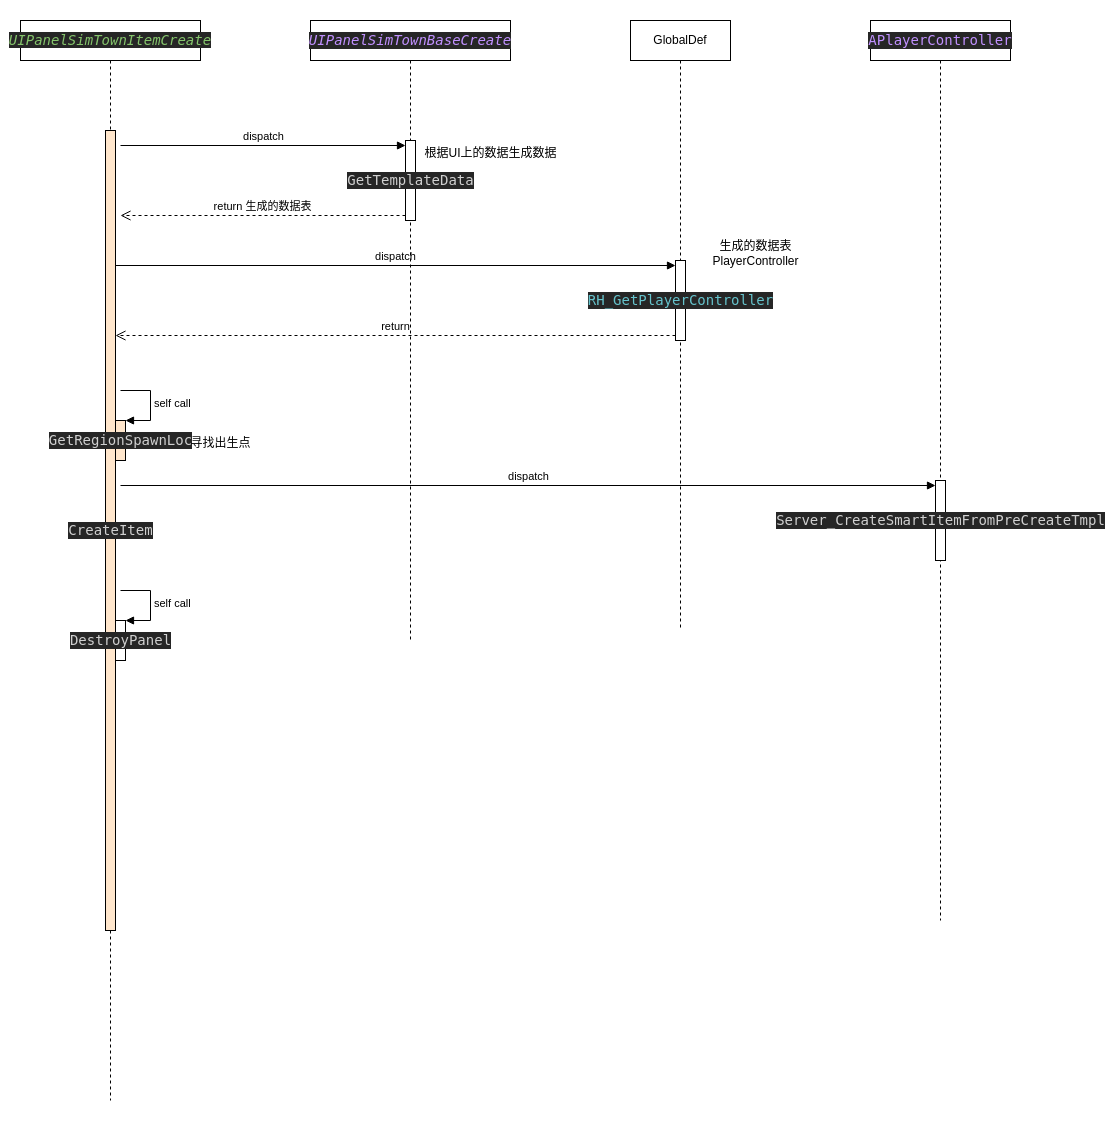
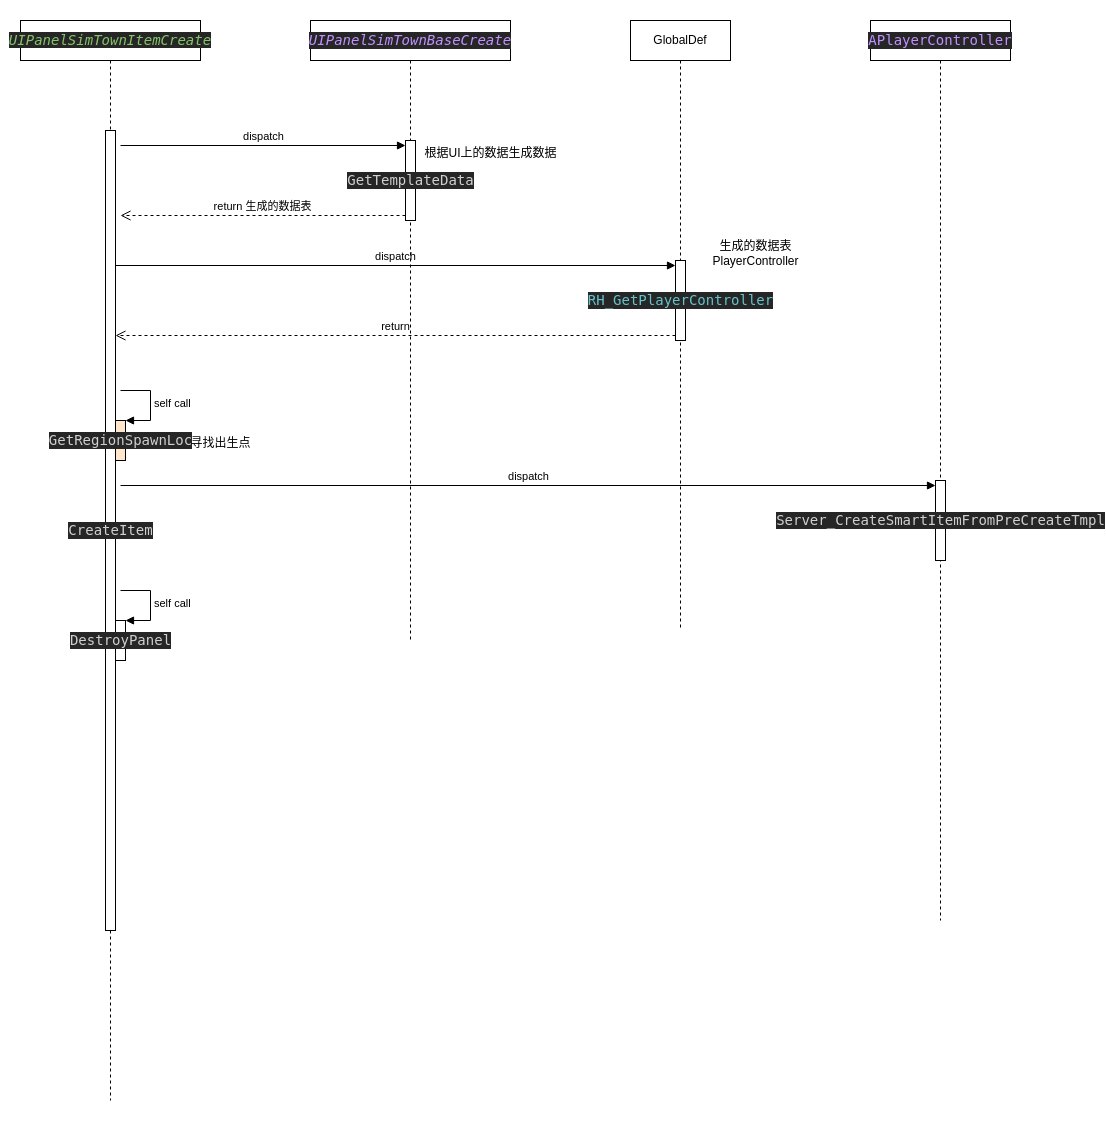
  <mxCell id="0" />
  <mxCell id="1" parent="0" />
  <mxCell id="2" value="&lt;span style=&quot;color: rgb(133, 196, 108); font-style: italic; font-family: &amp;quot;JetBrains Mono&amp;quot;, monospace; font-size: 10.5pt; background-color: rgb(38, 38, 38);&quot;&gt;UIPanelSimTownItemCreate&lt;/span&gt;" style="shape=umlLifeline;perimeter=lifelinePerimeter;whiteSpace=wrap;html=1;container=1;dropTarget=0;collapsible=0;recursiveResize=0;outlineConnect=0;portConstraint=eastwest;newEdgeStyle={&quot;curved&quot;:0,&quot;rounded&quot;:0};" vertex="1" parent="1"><mxGeometry x="20" y="20" width="180" height="1080" as="geometry" /></mxCell>
- <mxCell id="3" value="&lt;div style=&quot;background-color:#262626;color:#d0d0d0&quot;&gt;&lt;pre style=&quot;font-family:'JetBrains Mono',monospace;font-size:10.5pt;&quot;&gt;CreateItem&lt;/pre&gt;&lt;/div&gt;" style="html=1;points=[[0,0,0,0,5],[0,1,0,0,-5],[1,0,0,0,5],[1,1,0,0,-5]];perimeter=orthogonalPerimeter;outlineConnect=0;targetShapes=umlLifeline;portConstraint=eastwest;newEdgeStyle={&quot;curved&quot;:0,&quot;rounded&quot;:0};fillColor=#ffe6cc;" vertex="1" parent="2"><mxGeometry x="85" y="110" width="10" height="800" as="geometry" /></mxCell>
+ <mxCell id="3" value="&lt;div style=&quot;background-color:#262626;color:#d0d0d0&quot;&gt;&lt;pre style=&quot;font-family:'JetBrains Mono',monospace;font-size:10.5pt;&quot;&gt;CreateItem&lt;/pre&gt;&lt;/div&gt;" style="html=1;points=[[0,0,0,0,5],[0,1,0,0,-5],[1,0,0,0,5],[1,1,0,0,-5]];perimeter=orthogonalPerimeter;outlineConnect=0;targetShapes=umlLifeline;portConstraint=eastwest;newEdgeStyle={&quot;curved&quot;:0,&quot;rounded&quot;:0};" vertex="1" parent="2"><mxGeometry x="85" y="110" width="10" height="800" as="geometry" /></mxCell>
  <mxCell id="4" value="dispatch" style="html=1;verticalAlign=bottom;endArrow=block;curved=0;rounded=0;entryX=0;entryY=0;entryDx=0;entryDy=5;" edge="1" target="14" parent="2"><mxGeometry relative="1" as="geometry"><mxPoint x="100" y="125" as="sourcePoint" /></mxGeometry></mxCell>
  <mxCell id="5" value="return 生成的数据表" style="html=1;verticalAlign=bottom;endArrow=open;dashed=1;endSize=8;curved=0;rounded=0;exitX=0;exitY=1;exitDx=0;exitDy=-5;" edge="1" source="14" parent="2"><mxGeometry relative="1" as="geometry"><mxPoint x="100" y="195" as="targetPoint" /></mxGeometry></mxCell>
  <mxCell id="6" value="dispatch" style="html=1;verticalAlign=bottom;endArrow=block;curved=0;rounded=0;entryX=0;entryY=0;entryDx=0;entryDy=5;" edge="1" target="17" parent="2"><mxGeometry relative="1" as="geometry"><mxPoint x="95" y="245" as="sourcePoint" /></mxGeometry></mxCell>
  <mxCell id="7" value="return" style="html=1;verticalAlign=bottom;endArrow=open;dashed=1;endSize=8;curved=0;rounded=0;exitX=0;exitY=1;exitDx=0;exitDy=-5;" edge="1" source="17" parent="2"><mxGeometry relative="1" as="geometry"><mxPoint x="95" y="315" as="targetPoint" /></mxGeometry></mxCell>
  <mxCell id="8" value="&lt;div style=&quot;background-color:#262626;color:#d0d0d0&quot;&gt;&lt;pre style=&quot;font-family:'JetBrains Mono',monospace;font-size:10.5pt;&quot;&gt;GetRegionSpawnLoc&lt;/pre&gt;&lt;/div&gt;" style="html=1;points=[[0,0,0,0,5],[0,1,0,0,-5],[1,0,0,0,5],[1,1,0,0,-5]];perimeter=orthogonalPerimeter;outlineConnect=0;targetShapes=umlLifeline;portConstraint=eastwest;newEdgeStyle={&quot;curved&quot;:0,&quot;rounded&quot;:0};fillColor=#ffe6cc;" vertex="1" parent="2"><mxGeometry x="95" y="400" width="10" height="40" as="geometry" /></mxCell>
  <mxCell id="9" value="self call" style="html=1;align=left;spacingLeft=2;endArrow=block;rounded=0;edgeStyle=orthogonalEdgeStyle;curved=0;rounded=0;" edge="1" target="8" parent="2"><mxGeometry relative="1" as="geometry"><mxPoint x="100" y="370" as="sourcePoint" /><Array as="points"><mxPoint x="130" y="400" /></Array></mxGeometry></mxCell>
  <mxCell id="10" value="dispatch" style="html=1;verticalAlign=bottom;endArrow=block;curved=0;rounded=0;entryX=0;entryY=0;entryDx=0;entryDy=5;" edge="1" target="21" parent="2"><mxGeometry relative="1" as="geometry"><mxPoint x="100" y="465" as="sourcePoint" /></mxGeometry></mxCell>
  <mxCell id="11" value="&lt;div style=&quot;background-color:#262626;color:#d0d0d0&quot;&gt;&lt;pre style=&quot;font-family:'JetBrains Mono',monospace;font-size:10.5pt;&quot;&gt;DestroyPanel&lt;/pre&gt;&lt;/div&gt;" style="html=1;points=[[0,0,0,0,5],[0,1,0,0,-5],[1,0,0,0,5],[1,1,0,0,-5]];perimeter=orthogonalPerimeter;outlineConnect=0;targetShapes=umlLifeline;portConstraint=eastwest;newEdgeStyle={&quot;curved&quot;:0,&quot;rounded&quot;:0};" vertex="1" parent="2"><mxGeometry x="95" y="600" width="10" height="40" as="geometry" /></mxCell>
  <mxCell id="12" value="self call" style="html=1;align=left;spacingLeft=2;endArrow=block;rounded=0;edgeStyle=orthogonalEdgeStyle;curved=0;rounded=0;" edge="1" target="11" parent="2"><mxGeometry relative="1" as="geometry"><mxPoint x="100" y="570" as="sourcePoint" /><Array as="points"><mxPoint x="130" y="600" /></Array></mxGeometry></mxCell>
  <mxCell id="13" value="&lt;div style=&quot;background-color:#262626;color:#d0d0d0&quot;&gt;&lt;pre style=&quot;font-family:'JetBrains Mono',monospace;font-size:10.5pt;&quot;&gt;&lt;span style=&quot;color:#c191ff;font-style:italic;&quot;&gt;UIPanelSimTownBaseCreate&lt;/span&gt;&lt;/pre&gt;&lt;/div&gt;" style="shape=umlLifeline;perimeter=lifelinePerimeter;whiteSpace=wrap;html=1;container=1;dropTarget=0;collapsible=0;recursiveResize=0;outlineConnect=0;portConstraint=eastwest;newEdgeStyle={&quot;curved&quot;:0,&quot;rounded&quot;:0};" vertex="1" parent="1"><mxGeometry x="310" y="20" width="200" height="620" as="geometry" /></mxCell>
  <mxCell id="14" value="&lt;div style=&quot;background-color:#262626;color:#d0d0d0&quot;&gt;&lt;pre style=&quot;font-family:'JetBrains Mono',monospace;font-size:10.5pt;&quot;&gt;GetTemplateData&lt;/pre&gt;&lt;/div&gt;" style="html=1;points=[[0,0,0,0,5],[0,1,0,0,-5],[1,0,0,0,5],[1,1,0,0,-5]];perimeter=orthogonalPerimeter;outlineConnect=0;targetShapes=umlLifeline;portConstraint=eastwest;newEdgeStyle={&quot;curved&quot;:0,&quot;rounded&quot;:0};" vertex="1" parent="13"><mxGeometry x="95" y="120" width="10" height="80" as="geometry" /></mxCell>
  <mxCell id="15" value="根据UI上的数据生成数据" style="text;html=1;align=center;verticalAlign=middle;resizable=0;points=[];autosize=1;strokeColor=none;fillColor=none;" vertex="1" parent="1"><mxGeometry x="410" y="138" width="160" height="30" as="geometry" /></mxCell>
  <mxCell id="16" value="GlobalDef" style="shape=umlLifeline;perimeter=lifelinePerimeter;whiteSpace=wrap;html=1;container=1;dropTarget=0;collapsible=0;recursiveResize=0;outlineConnect=0;portConstraint=eastwest;newEdgeStyle={&quot;curved&quot;:0,&quot;rounded&quot;:0};" vertex="1" parent="1"><mxGeometry x="630" y="20" width="100" height="610" as="geometry" /></mxCell>
  <mxCell id="17" value="&lt;div style=&quot;background-color:#262626;color:#d0d0d0&quot;&gt;&lt;pre style=&quot;font-family:'JetBrains Mono',monospace;font-size:10.5pt;&quot;&gt;&lt;span style=&quot;color:#66c3cc;&quot;&gt;RH_GetPlayerController&lt;/span&gt;&lt;/pre&gt;&lt;/div&gt;" style="html=1;points=[[0,0,0,0,5],[0,1,0,0,-5],[1,0,0,0,5],[1,1,0,0,-5]];perimeter=orthogonalPerimeter;outlineConnect=0;targetShapes=umlLifeline;portConstraint=eastwest;newEdgeStyle={&quot;curved&quot;:0,&quot;rounded&quot;:0};" vertex="1" parent="16"><mxGeometry x="45" y="240" width="10" height="80" as="geometry" /></mxCell>
  <mxCell id="18" value="生成的数据表&lt;div&gt;PlayerController&lt;/div&gt;" style="text;html=1;align=center;verticalAlign=middle;resizable=0;points=[];autosize=1;strokeColor=none;fillColor=none;" vertex="1" parent="1"><mxGeometry x="700" y="233" width="110" height="40" as="geometry" /></mxCell>
  <mxCell id="19" value="寻找出生点" style="text;html=1;align=center;verticalAlign=middle;resizable=0;points=[];autosize=1;strokeColor=none;fillColor=none;" vertex="1" parent="1"><mxGeometry x="180" y="428" width="80" height="30" as="geometry" /></mxCell>
  <mxCell id="20" value="&lt;div style=&quot;background-color:#262626;color:#d0d0d0&quot;&gt;&lt;pre style=&quot;font-family:'JetBrains Mono',monospace;font-size:10.5pt;&quot;&gt;&lt;span style=&quot;color:#c191ff;&quot;&gt;APlayerController&lt;/span&gt;&lt;/pre&gt;&lt;/div&gt;" style="shape=umlLifeline;perimeter=lifelinePerimeter;whiteSpace=wrap;html=1;container=1;dropTarget=0;collapsible=0;recursiveResize=0;outlineConnect=0;portConstraint=eastwest;newEdgeStyle={&quot;curved&quot;:0,&quot;rounded&quot;:0};" vertex="1" parent="1"><mxGeometry x="870" y="20" width="140" height="900" as="geometry" /></mxCell>
  <mxCell id="21" value="&lt;div style=&quot;background-color:#262626;color:#d0d0d0&quot;&gt;&lt;pre style=&quot;font-family:'JetBrains Mono',monospace;font-size:10.5pt;&quot;&gt;Server_CreateSmartItemFromPreCreateTmpl&lt;/pre&gt;&lt;/div&gt;" style="html=1;points=[[0,0,0,0,5],[0,1,0,0,-5],[1,0,0,0,5],[1,1,0,0,-5]];perimeter=orthogonalPerimeter;outlineConnect=0;targetShapes=umlLifeline;portConstraint=eastwest;newEdgeStyle={&quot;curved&quot;:0,&quot;rounded&quot;:0};" vertex="1" parent="20"><mxGeometry x="65" y="460" width="10" height="80" as="geometry" /></mxCell>
